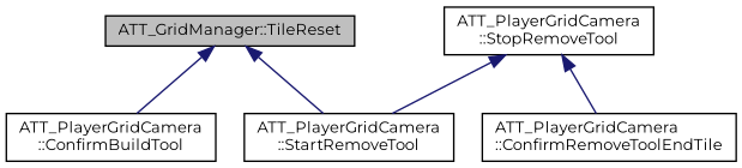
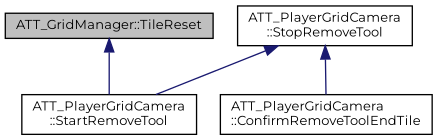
  digraph {
    fontname=Montserrat
    rankdir=TB
    node [color=black fillcolor=white fontname=Montserrat fontsize=10 shape=record style=filled]
    edge [color=midnightblue dir=back fontname=Montserrat fontsize=10 labelfontname=Helvetica labelfontsize=10 style=solid]
    n1 [fillcolor=grey75 fontcolor=black height=0.2 label="ATT_GridManager::TileReset" width=0.4]
-   n2 [height=0.2 label="ATT_PlayerGridCamera\l::ConfirmBuildTool" width=0.4]
    n3 [height=0.2 label="ATT_PlayerGridCamera\l::StartRemoveTool" width=0.4]
    n4 [height=0.2 label="ATT_PlayerGridCamera\l::StopRemoveTool" width=0.4]
    n5 [height=0.2 label="ATT_PlayerGridCamera\l::ConfirmRemoveToolEndTile" width=0.4]
-   n1 -> n2
    n1 -> n3
    n4 -> n3
    n4 -> n5
  }
